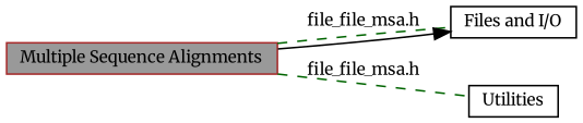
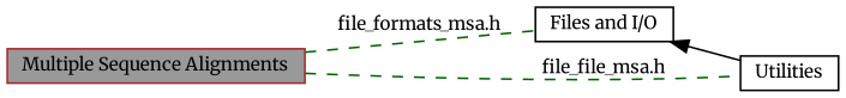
  digraph {
    fontname=Merriweather
    rankdir=LR
    node [color=black fillcolor=white fontname=Merriweather fontsize=10 shape=box style=filled]
    edge [color=darkgreen dir=none fontname=Merriweather fontsize=10 labelfontname=Helvetica labelfontsize=10 shape=plaintext style=dashed]
    n1 [color=brown fillcolor=grey60 fontcolor=black height=0.2 label="Multiple Sequence Alignments" width=0.4]
    n2 [height=0.2 label="Files and I/O" width=0.4]
    n3 [height=0.2 label=Utilities width=0.4]
-   n1 -> n2 [label="file_file_msa.h"]
+   n1 -> n2 [label="file_formats_msa.h"]
    n1 -> n3 [label="file_file_msa.h"]
-   n2 -> n1 [dir=back style=solid color=""]
+   n2 -> n3 [dir=back style=solid color=""]
  }
